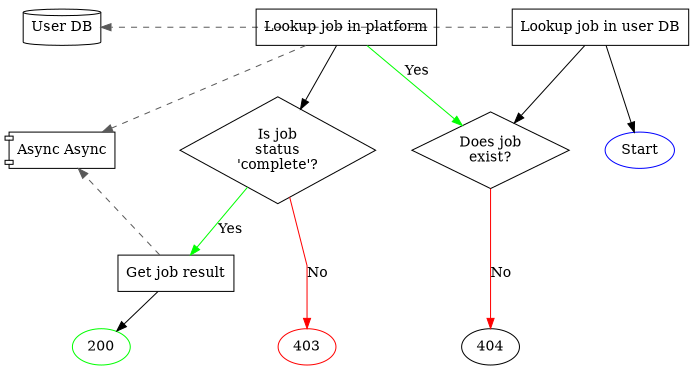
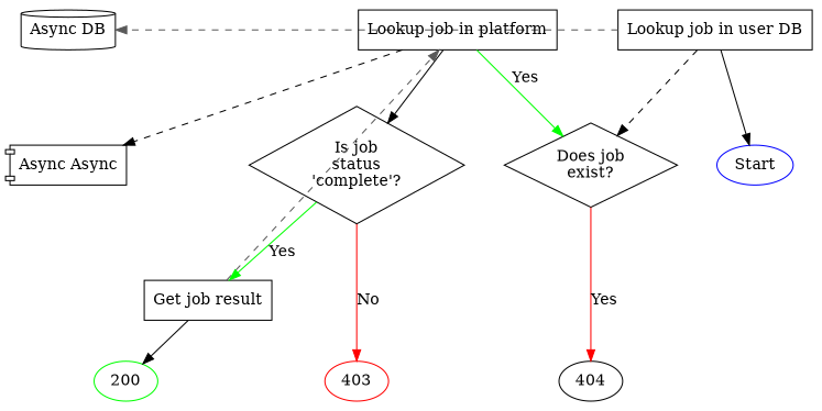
  digraph {
    nodesep=0.5
    splines=line
    n1 [label="Async Async" shape=component]
-   n2 [label="User DB" shape=cylinder]
+   n2 [label="Async DB" shape=cylinder]
    n3 [label="Lookup job in user DB" shape=rectangle]
    n4 [label="Lookup job in platform" shape=rectangle]
    n5 [label="Get job result" shape=rectangle]
    n6 [label="Does job\nexist?" shape=diamond]
    n7 [label="Is job\nstatus\n'complete'?" shape=diamond]
    200 [color=green]
    403 [color=red]
    404 [color=black]
    n11 [color=blue fillcolor=blue label=Start]
    subgraph sub_1 {
      n1
    }
    subgraph sub_2 {
      n2
    }
    subgraph sub_3 {
      n3
      n4
      n5
    }
    subgraph sub_4 {
      n6
      n7
    }
    subgraph sub_5 {
      n1
      n2
      n3
      n4
      n5
    }
    subgraph sub_6 {
      n1
      n2
      200
    }
    subgraph sub_7 {
      rank=max
      200
      403
      404
    }
    subgraph sub_8 {
      rank=same
      n2
      n3
    }
    subgraph sub_9 {
      rank=same
      n1
      n7
    }
    n1 -> 200 [style=invis]
    n2 -> n1 [style=invis]
    n3 -> n2 [color=gray35 constraint=false style=dashed]
-   n3 -> n6
+   n3 -> n6 [style=dashed]
    n3 -> n11
-   n4 -> n1 [color=gray35 constraint=false style=dashed]
+   n4 -> n1 [color=black constraint=false style=dashed]
    n4 -> n6 [color=green label=Yes]
    n4 -> n7
-   n5 -> n1 [color=gray35 constraint=false style=dashed]
+   n5 -> n4 [color=gray35 constraint=false style=dashed]
    n5 -> 200
-   n6 -> 404 [color=red label=No]
+   n6 -> 404 [color=red label=Yes]
    n7 -> n5 [color=green label=Yes]
    n7 -> 403 [color=red label=No]
  }
